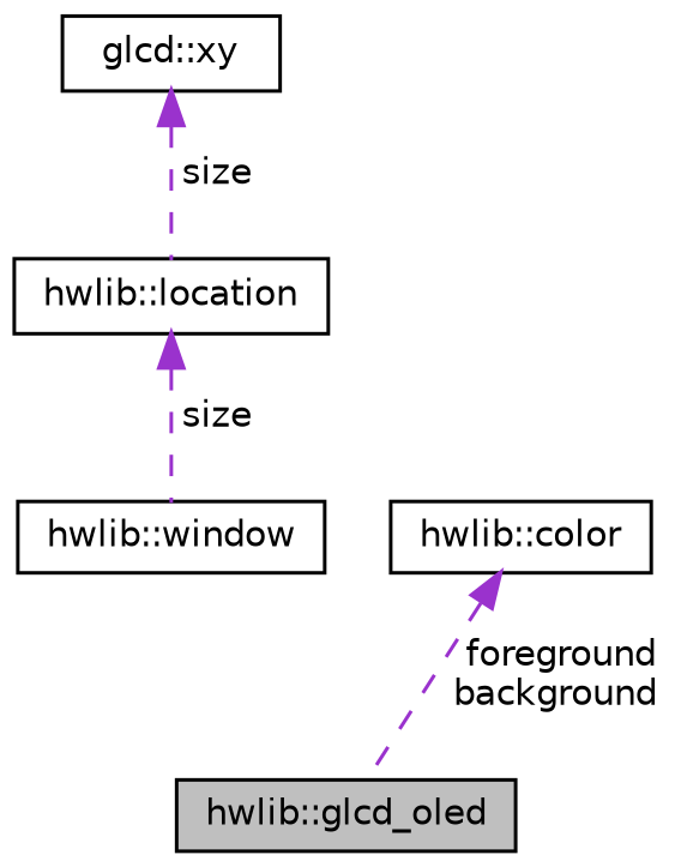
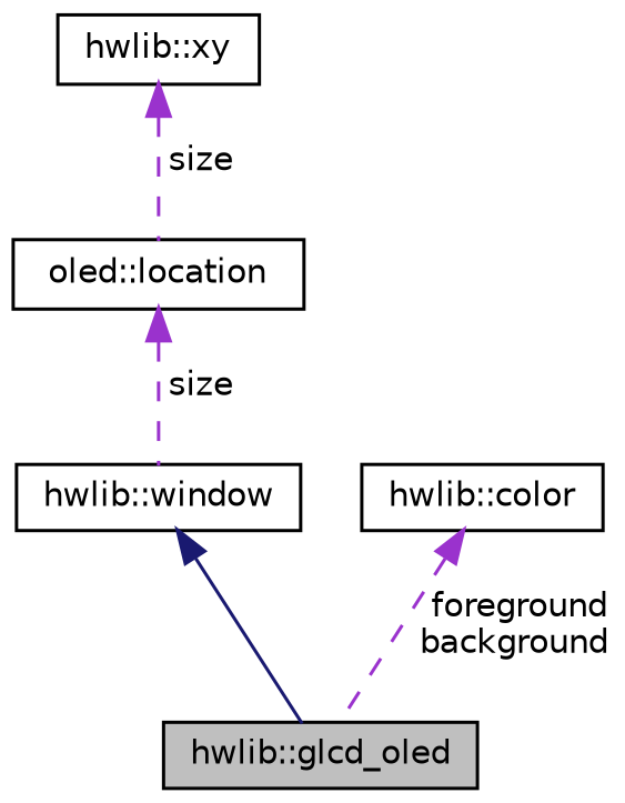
  digraph {
    node [color=black fillcolor=white fontname=Helvetica fontsize=10 shape=record style=filled]
    edge [color=darkorchid3 dir=back fontname=Helvetica fontsize=10 labelfontname=Helvetica labelfontsize=10 style=dashed]
    n1 [fillcolor=grey75 fontcolor=black height=0.2 label="hwlib::glcd_oled" width=0.4]
    n2 [height=0.2 label="hwlib::window" width=0.4]
-   n3 [height=0.2 label="glcd::xy" width=0.4]
-   n4 [height=0.2 label="hwlib::location" width=0.4]
+   n3 [height=0.2 label="hwlib::xy" width=0.4]
+   n4 [height=0.2 label="oled::location" width=0.4]
    n5 [height=0.2 label="hwlib::color" width=0.4]
+   n2 -> n1 [color=midnightblue style=solid]
    n3 -> n4 [label=" size"]
    n4 -> n2 [label=" size"]
    n5 -> n1 [label=" foreground\nbackground"]
  }
